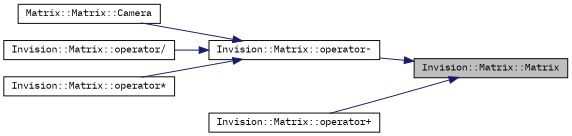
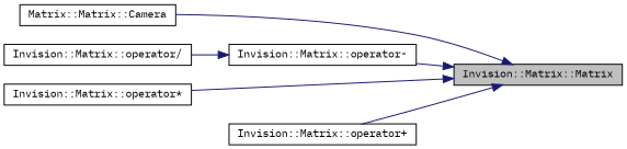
  digraph {
    fontname="IBM Plex Mono"
    rankdir=RL
    node [color=black fillcolor=white fontname="IBM Plex Mono" fontsize=10 shape=record style=filled]
    edge [color=midnightblue dir=back fontname="IBM Plex Mono" fontsize=10 labelfontname=Helvetica labelfontsize=10 style=solid]
    n1 [fillcolor=grey75 fontcolor=black height=0.2 label="Invision::Matrix::Matrix" width=0.4]
    n2 [height=0.2 label="Matrix::Matrix::Camera" width=0.4]
    n3 [height=0.2 label="Invision::Matrix::operator*" width=0.4]
    n4 [height=0.2 label="Invision::Matrix::operator+" width=0.4]
    n5 [height=0.2 label="Invision::Matrix::operator-" width=0.4]
    n6 [height=0.2 label="Invision::Matrix::operator/" width=0.4]
-   n5 -> n2
-   n5 -> n3
+   n1 -> n2
+   n1 -> n3
    n1 -> n4
    n1 -> n5
    n5 -> n6
  }
